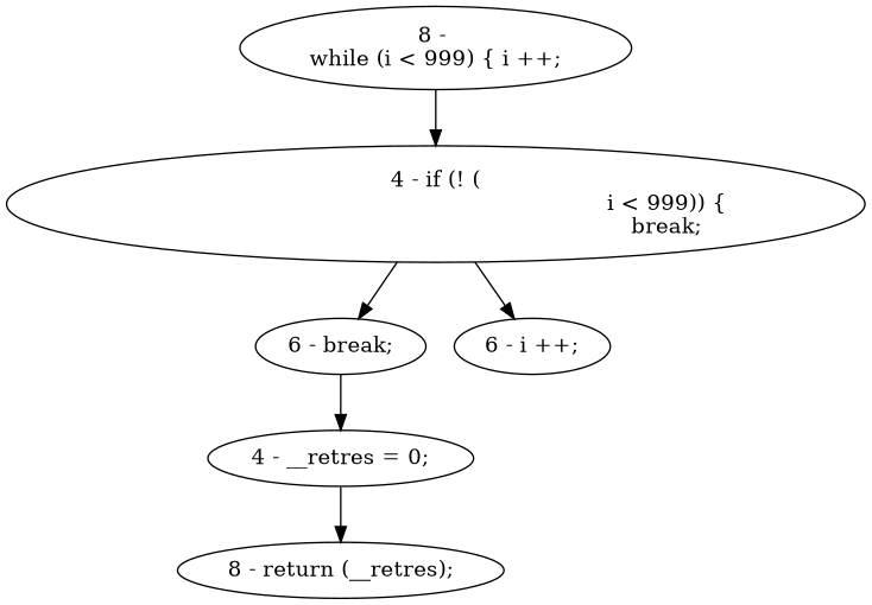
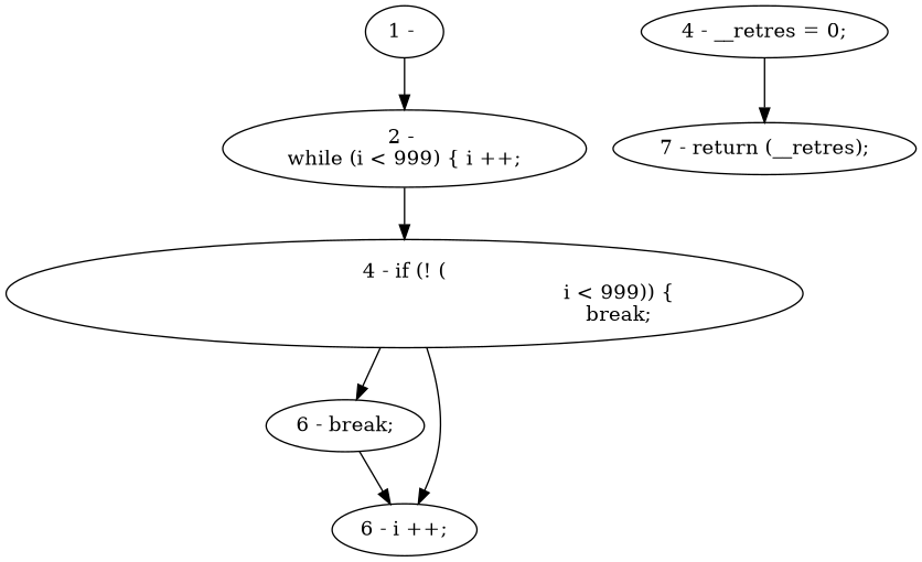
  digraph {
-   n2 [label="8 - \nwhile (i < 999) { i ++;"]
+   n1 [label="1 - "]
+   n2 [label="2 - \nwhile (i < 999) { i ++;"]
    n3 [label="4 - if (! (\n                                                                  i < 999)) {\n                                                                  break;"]
    n4 [label="6 - break;"]
    n5 [label="6 - i ++;"]
    n6 [label="4 - __retres = 0;"]
-   n7 [label="8 - return (__retres);"]
+   n7 [label="7 - return (__retres);"]
+   n1 -> n2
    n2 -> n3
    n3 -> n4
    n3 -> n5
-   n4 -> n6
+   n4 -> n5
    n6 -> n7
  }
